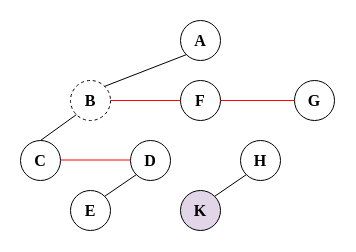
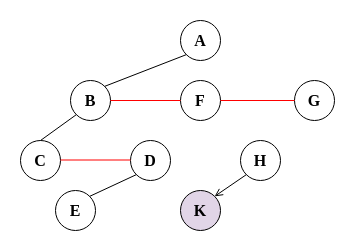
  <mxCell id="0" />
  <mxCell id="1" parent="0" />
  <mxCell id="2" value="&lt;b&gt;&lt;font style=&quot;font-size: 16px;&quot; face=&quot;Verdana&quot;&gt;A&lt;/font&gt;&lt;/b&gt;" style="ellipse;whiteSpace=wrap;html=1;aspect=fixed;" parent="1" vertex="1"><mxGeometry x="180" y="20" width="40" height="40" as="geometry" /></mxCell>
- <mxCell id="3" value="&lt;b&gt;&lt;font style=&quot;font-size: 16px;&quot; face=&quot;Verdana&quot;&gt;B&lt;/font&gt;&lt;/b&gt;" style="ellipse;whiteSpace=wrap;html=1;aspect=fixed;dashed=1;" parent="1" vertex="1"><mxGeometry x="70" y="80" width="40" height="40" as="geometry" /></mxCell>
+ <mxCell id="3" value="&lt;b&gt;&lt;font style=&quot;font-size: 16px;&quot; face=&quot;Verdana&quot;&gt;B&lt;/font&gt;&lt;/b&gt;" style="ellipse;whiteSpace=wrap;html=1;aspect=fixed;" parent="1" vertex="1"><mxGeometry x="70" y="80" width="40" height="40" as="geometry" /></mxCell>
  <mxCell id="4" value="&lt;b&gt;&lt;font style=&quot;font-size: 16px;&quot; face=&quot;Verdana&quot;&gt;G&lt;/font&gt;&lt;/b&gt;" style="ellipse;whiteSpace=wrap;html=1;aspect=fixed;" parent="1" vertex="1"><mxGeometry x="294" y="80" width="40" height="40" as="geometry" /></mxCell>
  <mxCell id="5" value="&lt;b&gt;&lt;font style=&quot;font-size: 16px;&quot; face=&quot;Verdana&quot;&gt;C&lt;/font&gt;&lt;/b&gt;" style="ellipse;whiteSpace=wrap;html=1;aspect=fixed;" parent="1" vertex="1"><mxGeometry x="20" y="140" width="40" height="40" as="geometry" /></mxCell>
  <mxCell id="6" value="&lt;b&gt;&lt;font style=&quot;font-size: 16px;&quot; face=&quot;Verdana&quot;&gt;D&lt;/font&gt;&lt;/b&gt;" style="ellipse;whiteSpace=wrap;html=1;aspect=fixed;" parent="1" vertex="1"><mxGeometry x="130" y="140" width="40" height="40" as="geometry" /></mxCell>
  <mxCell id="7" value="&lt;b&gt;&lt;font style=&quot;font-size: 16px;&quot; face=&quot;Verdana&quot;&gt;H&lt;/font&gt;&lt;/b&gt;" style="ellipse;whiteSpace=wrap;html=1;aspect=fixed;" parent="1" vertex="1"><mxGeometry x="240" y="140" width="40" height="40" as="geometry" /></mxCell>
  <mxCell id="8" value="" style="endArrow=none;html=1;rounded=0;exitX=0;exitY=1;exitDx=0;exitDy=0;entryX=1;entryY=0;entryDx=0;entryDy=0;" parent="1" source="2" target="3" edge="1"><mxGeometry width="50" height="50" relative="1" as="geometry"><mxPoint x="290" y="120" as="sourcePoint" /><mxPoint x="340" y="70" as="targetPoint" /></mxGeometry></mxCell>
  <mxCell id="9" value="" style="endArrow=none;html=1;rounded=0;exitX=0;exitY=1;exitDx=0;exitDy=0;entryX=0.5;entryY=0;entryDx=0;entryDy=0;" parent="1" source="3" target="5" edge="1"><mxGeometry width="50" height="50" relative="1" as="geometry"><mxPoint x="290" y="120" as="sourcePoint" /><mxPoint x="340" y="70" as="targetPoint" /></mxGeometry></mxCell>
- <mxCell id="10" value="&lt;b&gt;&lt;font style=&quot;font-size: 16px;&quot; face=&quot;Verdana&quot;&gt;E&lt;/font&gt;&lt;/b&gt;" style="ellipse;whiteSpace=wrap;html=1;aspect=fixed;" parent="1" vertex="1"><mxGeometry x="70" y="190" width="40" height="40" as="geometry" /></mxCell>
+ <mxCell id="10" value="&lt;b&gt;&lt;font style=&quot;font-size: 16px;&quot; face=&quot;Verdana&quot;&gt;E&lt;/font&gt;&lt;/b&gt;" style="ellipse;whiteSpace=wrap;html=1;aspect=fixed;" parent="1" vertex="1"><mxGeometry x="55" y="190" width="40" height="40" as="geometry" /></mxCell>
  <mxCell id="11" value="" style="endArrow=none;html=1;rounded=0;exitX=0;exitY=1;exitDx=0;exitDy=0;entryX=1;entryY=0;entryDx=0;entryDy=0;" parent="1" source="6" target="10" edge="1"><mxGeometry width="50" height="50" relative="1" as="geometry"><mxPoint x="240" y="130" as="sourcePoint" /><mxPoint x="290" y="80" as="targetPoint" /></mxGeometry></mxCell>
  <mxCell id="12" value="&lt;b&gt;&lt;font style=&quot;font-size: 16px;&quot; face=&quot;Verdana&quot;&gt;K&lt;/font&gt;&lt;/b&gt;" style="ellipse;whiteSpace=wrap;html=1;aspect=fixed;fillColor=#e1d5e7;" parent="1" vertex="1"><mxGeometry x="180" y="190" width="40" height="40" as="geometry" /></mxCell>
- <mxCell id="13" value="" style="endArrow=none;html=1;rounded=0;exitX=0;exitY=1;exitDx=0;exitDy=0;entryX=1;entryY=0;entryDx=0;entryDy=0;" parent="1" source="7" target="12" edge="1"><mxGeometry width="50" height="50" relative="1" as="geometry"><mxPoint x="240" y="130" as="sourcePoint" /><mxPoint x="290" y="80" as="targetPoint" /></mxGeometry></mxCell>
+ <mxCell id="13" value="" style="endArrow=open;html=1;rounded=0;exitX=0;exitY=1;exitDx=0;exitDy=0;entryX=1;entryY=0;entryDx=0;entryDy=0;" parent="1" source="7" target="12" edge="1"><mxGeometry width="50" height="50" relative="1" as="geometry"><mxPoint x="240" y="130" as="sourcePoint" /><mxPoint x="290" y="80" as="targetPoint" /></mxGeometry></mxCell>
  <mxCell id="14" value="&lt;b&gt;&lt;font style=&quot;font-size: 16px;&quot; face=&quot;Verdana&quot;&gt;F&lt;/font&gt;&lt;/b&gt;" style="ellipse;whiteSpace=wrap;html=1;aspect=fixed;" parent="1" vertex="1"><mxGeometry x="180" y="80" width="40" height="40" as="geometry" /></mxCell>
  <mxCell id="15" value="" style="endArrow=none;html=1;rounded=0;exitX=1;exitY=0.5;exitDx=0;exitDy=0;entryX=0;entryY=0.5;entryDx=0;entryDy=0;strokeColor=#FF0000;" parent="1" source="3" target="14" edge="1"><mxGeometry width="50" height="50" relative="1" as="geometry"><mxPoint x="240" y="130" as="sourcePoint" /><mxPoint x="290" y="80" as="targetPoint" /></mxGeometry></mxCell>
  <mxCell id="16" value="" style="endArrow=none;html=1;rounded=0;exitX=1;exitY=0.5;exitDx=0;exitDy=0;entryX=0;entryY=0.5;entryDx=0;entryDy=0;strokeColor=#ff0000;" parent="1" source="14" target="4" edge="1"><mxGeometry width="50" height="50" relative="1" as="geometry"><mxPoint x="240" y="130" as="sourcePoint" /><mxPoint x="290" y="80" as="targetPoint" /></mxGeometry></mxCell>
  <mxCell id="17" value="" style="endArrow=none;html=1;rounded=0;exitX=1;exitY=0.5;exitDx=0;exitDy=0;entryX=0;entryY=0.5;entryDx=0;entryDy=0;strokeColor=#FF0000;" parent="1" edge="1"><mxGeometry width="50" height="50" relative="1" as="geometry"><mxPoint x="60" y="159.5" as="sourcePoint" /><mxPoint x="130" y="159.5" as="targetPoint" /></mxGeometry></mxCell>
